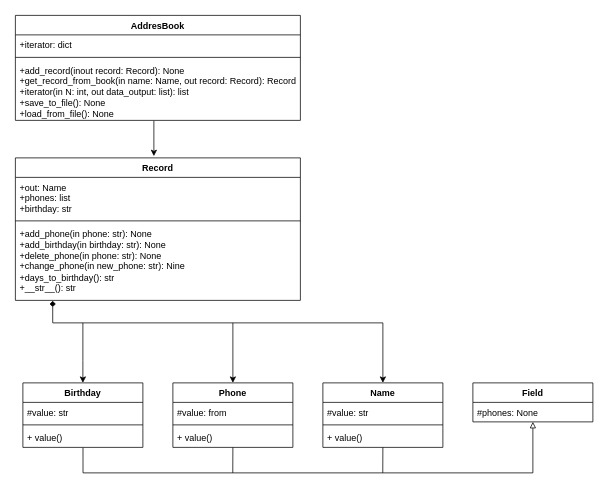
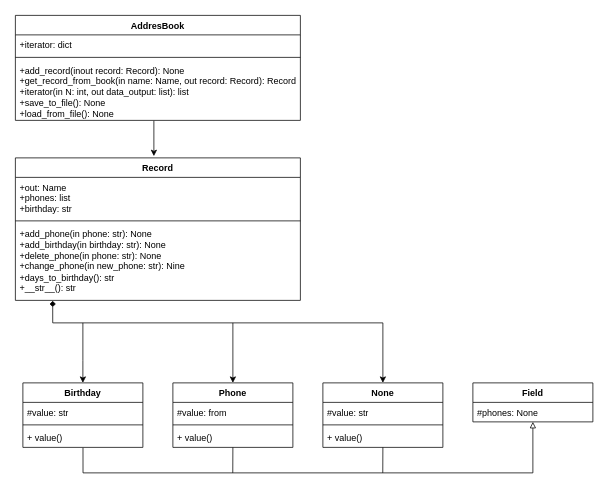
  <mxCell id="0" />
  <mxCell id="1" parent="0" />
  <mxCell id="2" style="edgeStyle=orthogonalEdgeStyle;rounded=0;orthogonalLoop=1;jettySize=auto;html=1;exitX=0.486;exitY=1.007;exitDx=0;exitDy=0;entryX=0.486;entryY=-0.012;entryDx=0;entryDy=0;entryPerimeter=0;exitPerimeter=0;" edge="1" parent="1" source="6" target="10"><mxGeometry relative="1" as="geometry" /></mxCell>
  <mxCell id="3" value="AddresBook" style="swimlane;fontStyle=1;align=center;verticalAlign=top;childLayout=stackLayout;horizontal=1;startSize=26;horizontalStack=0;resizeParent=1;resizeParentMax=0;resizeLast=0;collapsible=1;marginBottom=0;whiteSpace=wrap;html=1;" vertex="1" parent="1"><mxGeometry x="20" y="20" width="380" height="140" as="geometry" /></mxCell>
  <mxCell id="4" value="+iterator: dict" style="text;strokeColor=none;fillColor=none;align=left;verticalAlign=top;spacingLeft=4;spacingRight=4;overflow=hidden;rotatable=0;points=[[0,0.5],[1,0.5]];portConstraint=eastwest;whiteSpace=wrap;html=1;" vertex="1" parent="3"><mxGeometry y="26" width="380" height="26" as="geometry" /></mxCell>
  <mxCell id="5" value="" style="line;strokeWidth=1;fillColor=none;align=left;verticalAlign=middle;spacingTop=-1;spacingLeft=3;spacingRight=3;rotatable=0;labelPosition=right;points=[];portConstraint=eastwest;strokeColor=inherit;" vertex="1" parent="3"><mxGeometry y="52" width="380" height="8" as="geometry" /></mxCell>
  <mxCell id="6" value="+add_record(inout record: Record&lt;span style=&quot;background-color: initial;&quot;&gt;): None&lt;/span&gt;&lt;br&gt;+get_record_from_book(in name: Name, out record: Record&lt;span style=&quot;background-color: initial;&quot;&gt;): Record&lt;br&gt;+iterator(in N: int, out data_output: list): list&lt;br&gt;+save_to_file(): None&lt;br&gt;+load_from_file(): None&lt;br&gt;&lt;/span&gt;" style="text;strokeColor=none;fillColor=none;align=left;verticalAlign=top;spacingLeft=4;spacingRight=4;overflow=hidden;rotatable=0;points=[[0,0.5],[1,0.5]];portConstraint=eastwest;whiteSpace=wrap;html=1;" vertex="1" parent="3"><mxGeometry y="60" width="380" height="80" as="geometry" /></mxCell>
  <mxCell id="7" style="edgeStyle=orthogonalEdgeStyle;rounded=0;orthogonalLoop=1;jettySize=auto;html=1;entryX=0.5;entryY=0;entryDx=0;entryDy=0;startArrow=diamond;startFill=1;exitX=0.131;exitY=1.006;exitDx=0;exitDy=0;exitPerimeter=0;" edge="1" parent="1" source="13" target="17"><mxGeometry relative="1" as="geometry"><mxPoint x="70" y="410" as="sourcePoint" /><Array as="points"><mxPoint x="70" y="430" /><mxPoint x="510" y="430" /></Array></mxGeometry></mxCell>
  <mxCell id="8" style="edgeStyle=orthogonalEdgeStyle;rounded=0;orthogonalLoop=1;jettySize=auto;html=1;entryX=0.5;entryY=0;entryDx=0;entryDy=0;" edge="1" parent="1" target="27"><mxGeometry relative="1" as="geometry"><mxPoint x="110" y="430" as="sourcePoint" /><Array as="points"><mxPoint x="110" y="480" /><mxPoint x="110" y="480" /></Array></mxGeometry></mxCell>
  <mxCell id="9" style="edgeStyle=orthogonalEdgeStyle;rounded=0;orthogonalLoop=1;jettySize=auto;html=1;entryX=0.5;entryY=0;entryDx=0;entryDy=0;" edge="1" parent="1" target="22"><mxGeometry relative="1" as="geometry"><mxPoint x="310" y="430" as="sourcePoint" /><Array as="points"><mxPoint x="310" y="430" /></Array></mxGeometry></mxCell>
  <mxCell id="10" value="Record" style="swimlane;fontStyle=1;align=center;verticalAlign=top;childLayout=stackLayout;horizontal=1;startSize=26;horizontalStack=0;resizeParent=1;resizeParentMax=0;resizeLast=0;collapsible=1;marginBottom=0;whiteSpace=wrap;html=1;" vertex="1" parent="1"><mxGeometry x="20" y="210" width="380" height="190" as="geometry" /></mxCell>
  <mxCell id="11" value="+out: Name&lt;br&gt;+phones: list&lt;br&gt;+birthday: str" style="text;strokeColor=none;fillColor=none;align=left;verticalAlign=top;spacingLeft=4;spacingRight=4;overflow=hidden;rotatable=0;points=[[0,0.5],[1,0.5]];portConstraint=eastwest;whiteSpace=wrap;html=1;" vertex="1" parent="10"><mxGeometry y="26" width="380" height="54" as="geometry" /></mxCell>
  <mxCell id="12" value="" style="line;strokeWidth=1;fillColor=none;align=left;verticalAlign=middle;spacingTop=-1;spacingLeft=3;spacingRight=3;rotatable=0;labelPosition=right;points=[];portConstraint=eastwest;strokeColor=inherit;" vertex="1" parent="10"><mxGeometry y="80" width="380" height="8" as="geometry" /></mxCell>
  <mxCell id="13" value="+add_phone(in phone: str): None&lt;br&gt;+add_birthday(in birthday: str): None&lt;br&gt;+delete_phone(in phone: str): None&lt;br&gt;+change_phone(in new_phone: str): Nine&lt;br&gt;&lt;span style=&quot;background-color: initial;&quot;&gt;+days_to_birthday(): str&lt;br&gt;+__str__(): str&lt;br&gt;&lt;/span&gt;" style="text;strokeColor=none;fillColor=none;align=left;verticalAlign=top;spacingLeft=4;spacingRight=4;overflow=hidden;rotatable=0;points=[[0,0.5],[1,0.5]];portConstraint=eastwest;whiteSpace=wrap;html=1;" vertex="1" parent="10"><mxGeometry y="88" width="380" height="102" as="geometry" /></mxCell>
  <mxCell id="14" value="Field" style="swimlane;fontStyle=1;align=center;verticalAlign=top;childLayout=stackLayout;horizontal=1;startSize=26;horizontalStack=0;resizeParent=1;resizeParentMax=0;resizeLast=0;collapsible=1;marginBottom=0;whiteSpace=wrap;html=1;" vertex="1" parent="1"><mxGeometry x="630" y="510" width="160" height="52" as="geometry" /></mxCell>
  <mxCell id="15" value="#phones: None" style="text;strokeColor=none;fillColor=none;align=left;verticalAlign=top;spacingLeft=4;spacingRight=4;overflow=hidden;rotatable=0;points=[[0,0.5],[1,0.5]];portConstraint=eastwest;whiteSpace=wrap;html=1;" vertex="1" parent="14"><mxGeometry y="26" width="160" height="26" as="geometry" /></mxCell>
  <mxCell id="16" style="edgeStyle=orthogonalEdgeStyle;rounded=0;orthogonalLoop=1;jettySize=auto;html=1;exitX=0.5;exitY=1;exitDx=0;exitDy=0;endArrow=none;endFill=0;" edge="1" parent="1" source="17"><mxGeometry relative="1" as="geometry"><mxPoint x="509.857" y="630" as="targetPoint" /><mxPoint x="510" y="600" as="sourcePoint" /></mxGeometry></mxCell>
- <mxCell id="17" value="Name" style="swimlane;fontStyle=1;align=center;verticalAlign=top;childLayout=stackLayout;horizontal=1;startSize=26;horizontalStack=0;resizeParent=1;resizeParentMax=0;resizeLast=0;collapsible=1;marginBottom=0;whiteSpace=wrap;html=1;" vertex="1" parent="1"><mxGeometry x="430" y="510" width="160" height="86" as="geometry" /></mxCell>
+ <mxCell id="17" value="None" style="swimlane;fontStyle=1;align=center;verticalAlign=top;childLayout=stackLayout;horizontal=1;startSize=26;horizontalStack=0;resizeParent=1;resizeParentMax=0;resizeLast=0;collapsible=1;marginBottom=0;whiteSpace=wrap;html=1;" vertex="1" parent="1"><mxGeometry x="430" y="510" width="160" height="86" as="geometry" /></mxCell>
  <mxCell id="18" value="#value: str" style="text;strokeColor=none;fillColor=none;align=left;verticalAlign=top;spacingLeft=4;spacingRight=4;overflow=hidden;rotatable=0;points=[[0,0.5],[1,0.5]];portConstraint=eastwest;whiteSpace=wrap;html=1;" vertex="1" parent="17"><mxGeometry y="26" width="160" height="26" as="geometry" /></mxCell>
  <mxCell id="19" value="" style="line;strokeWidth=1;fillColor=none;align=left;verticalAlign=middle;spacingTop=-1;spacingLeft=3;spacingRight=3;rotatable=0;labelPosition=right;points=[];portConstraint=eastwest;strokeColor=inherit;" vertex="1" parent="17"><mxGeometry y="52" width="160" height="8" as="geometry" /></mxCell>
  <mxCell id="20" value="+ value()" style="text;strokeColor=none;fillColor=none;align=left;verticalAlign=top;spacingLeft=4;spacingRight=4;overflow=hidden;rotatable=0;points=[[0,0.5],[1,0.5]];portConstraint=eastwest;whiteSpace=wrap;html=1;" vertex="1" parent="17"><mxGeometry y="60" width="160" height="26" as="geometry" /></mxCell>
  <mxCell id="21" style="edgeStyle=orthogonalEdgeStyle;rounded=0;orthogonalLoop=1;jettySize=auto;html=1;exitX=0.5;exitY=1.004;exitDx=0;exitDy=0;exitPerimeter=0;endArrow=none;endFill=0;" edge="1" parent="1" source="25"><mxGeometry relative="1" as="geometry"><mxPoint x="309.857" y="630" as="targetPoint" /></mxGeometry></mxCell>
  <mxCell id="22" value="Phone" style="swimlane;fontStyle=1;align=center;verticalAlign=top;childLayout=stackLayout;horizontal=1;startSize=26;horizontalStack=0;resizeParent=1;resizeParentMax=0;resizeLast=0;collapsible=1;marginBottom=0;whiteSpace=wrap;html=1;" vertex="1" parent="1"><mxGeometry x="230" y="510" width="160" height="86" as="geometry" /></mxCell>
  <mxCell id="23" value="#value: from" style="text;strokeColor=none;fillColor=none;align=left;verticalAlign=top;spacingLeft=4;spacingRight=4;overflow=hidden;rotatable=0;points=[[0,0.5],[1,0.5]];portConstraint=eastwest;whiteSpace=wrap;html=1;" vertex="1" parent="22"><mxGeometry y="26" width="160" height="26" as="geometry" /></mxCell>
  <mxCell id="24" value="" style="line;strokeWidth=1;fillColor=none;align=left;verticalAlign=middle;spacingTop=-1;spacingLeft=3;spacingRight=3;rotatable=0;labelPosition=right;points=[];portConstraint=eastwest;strokeColor=inherit;" vertex="1" parent="22"><mxGeometry y="52" width="160" height="8" as="geometry" /></mxCell>
  <mxCell id="25" value="+ value()" style="text;strokeColor=none;fillColor=none;align=left;verticalAlign=top;spacingLeft=4;spacingRight=4;overflow=hidden;rotatable=0;points=[[0,0.5],[1,0.5]];portConstraint=eastwest;whiteSpace=wrap;html=1;" vertex="1" parent="22"><mxGeometry y="60" width="160" height="26" as="geometry" /></mxCell>
  <mxCell id="26" style="edgeStyle=orthogonalEdgeStyle;rounded=0;orthogonalLoop=1;jettySize=auto;html=1;exitX=0.501;exitY=1.021;exitDx=0;exitDy=0;entryX=0.5;entryY=1;entryDx=0;entryDy=0;endArrow=block;endFill=0;exitPerimeter=0;" edge="1" parent="1" source="30" target="14"><mxGeometry relative="1" as="geometry"><Array as="points"><mxPoint x="110" y="630" /><mxPoint x="710" y="630" /></Array></mxGeometry></mxCell>
  <mxCell id="27" value="Birthday" style="swimlane;fontStyle=1;align=center;verticalAlign=top;childLayout=stackLayout;horizontal=1;startSize=26;horizontalStack=0;resizeParent=1;resizeParentMax=0;resizeLast=0;collapsible=1;marginBottom=0;whiteSpace=wrap;html=1;" vertex="1" parent="1"><mxGeometry x="30" y="510" width="160" height="86" as="geometry" /></mxCell>
  <mxCell id="28" value="#value: str" style="text;strokeColor=none;fillColor=none;align=left;verticalAlign=top;spacingLeft=4;spacingRight=4;overflow=hidden;rotatable=0;points=[[0,0.5],[1,0.5]];portConstraint=eastwest;whiteSpace=wrap;html=1;" vertex="1" parent="27"><mxGeometry y="26" width="160" height="26" as="geometry" /></mxCell>
  <mxCell id="29" value="" style="line;strokeWidth=1;fillColor=none;align=left;verticalAlign=middle;spacingTop=-1;spacingLeft=3;spacingRight=3;rotatable=0;labelPosition=right;points=[];portConstraint=eastwest;strokeColor=inherit;" vertex="1" parent="27"><mxGeometry y="52" width="160" height="8" as="geometry" /></mxCell>
  <mxCell id="30" value="+ value()" style="text;strokeColor=none;fillColor=none;align=left;verticalAlign=top;spacingLeft=4;spacingRight=4;overflow=hidden;rotatable=0;points=[[0,0.5],[1,0.5]];portConstraint=eastwest;whiteSpace=wrap;html=1;" vertex="1" parent="27"><mxGeometry y="60" width="160" height="26" as="geometry" /></mxCell>
